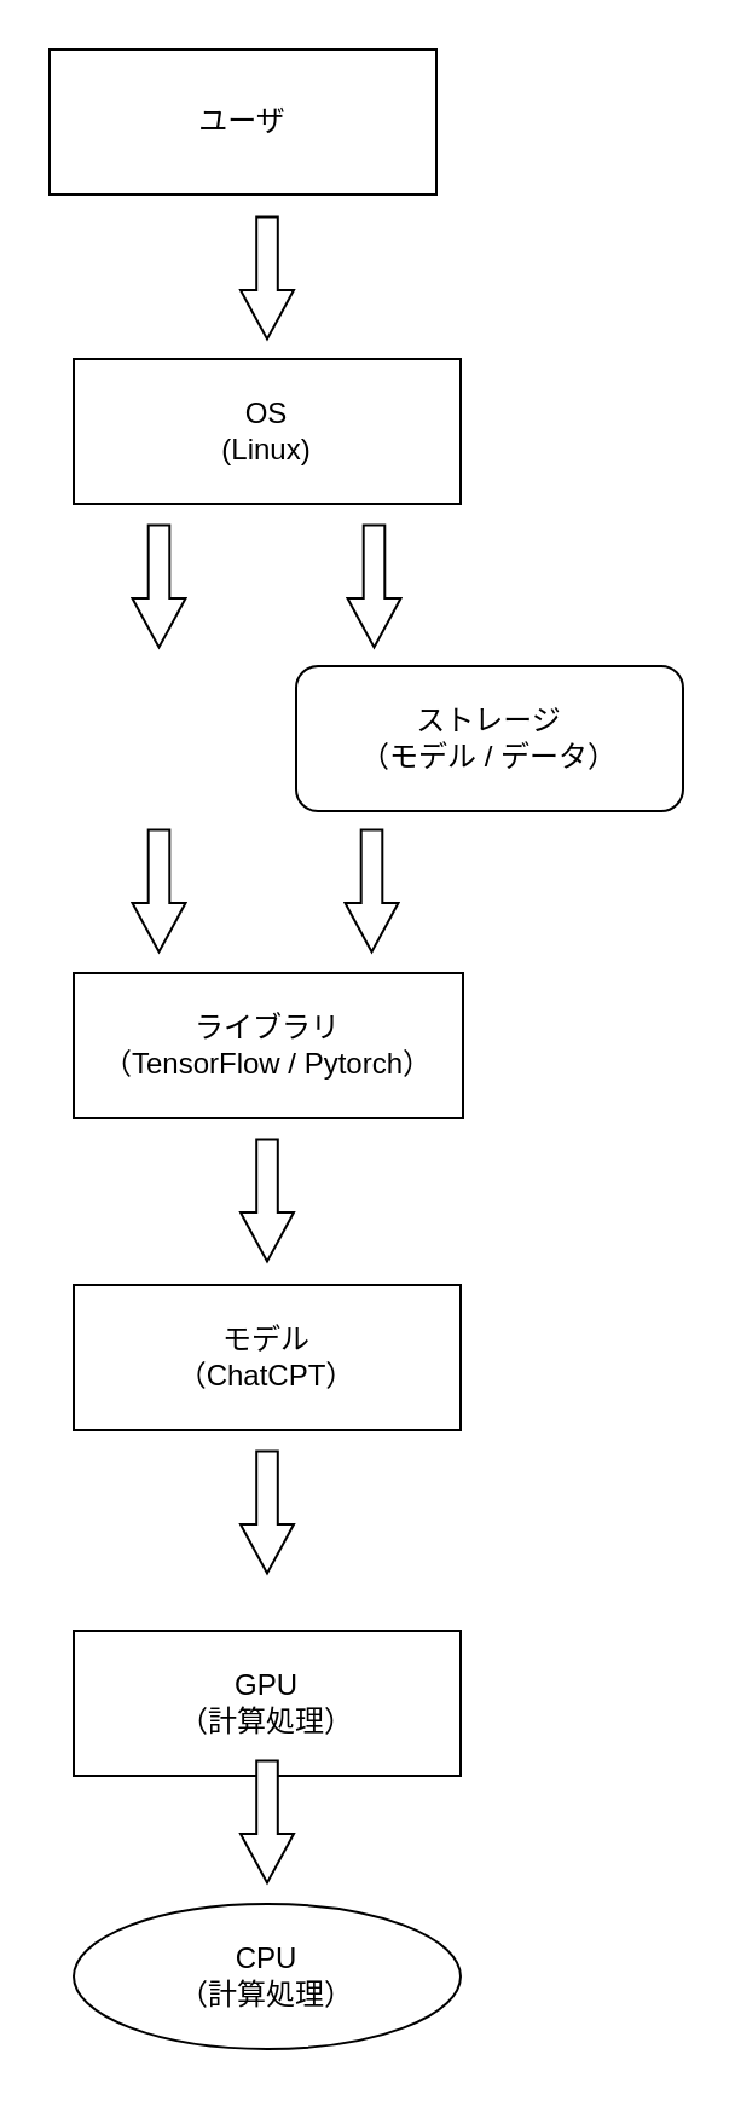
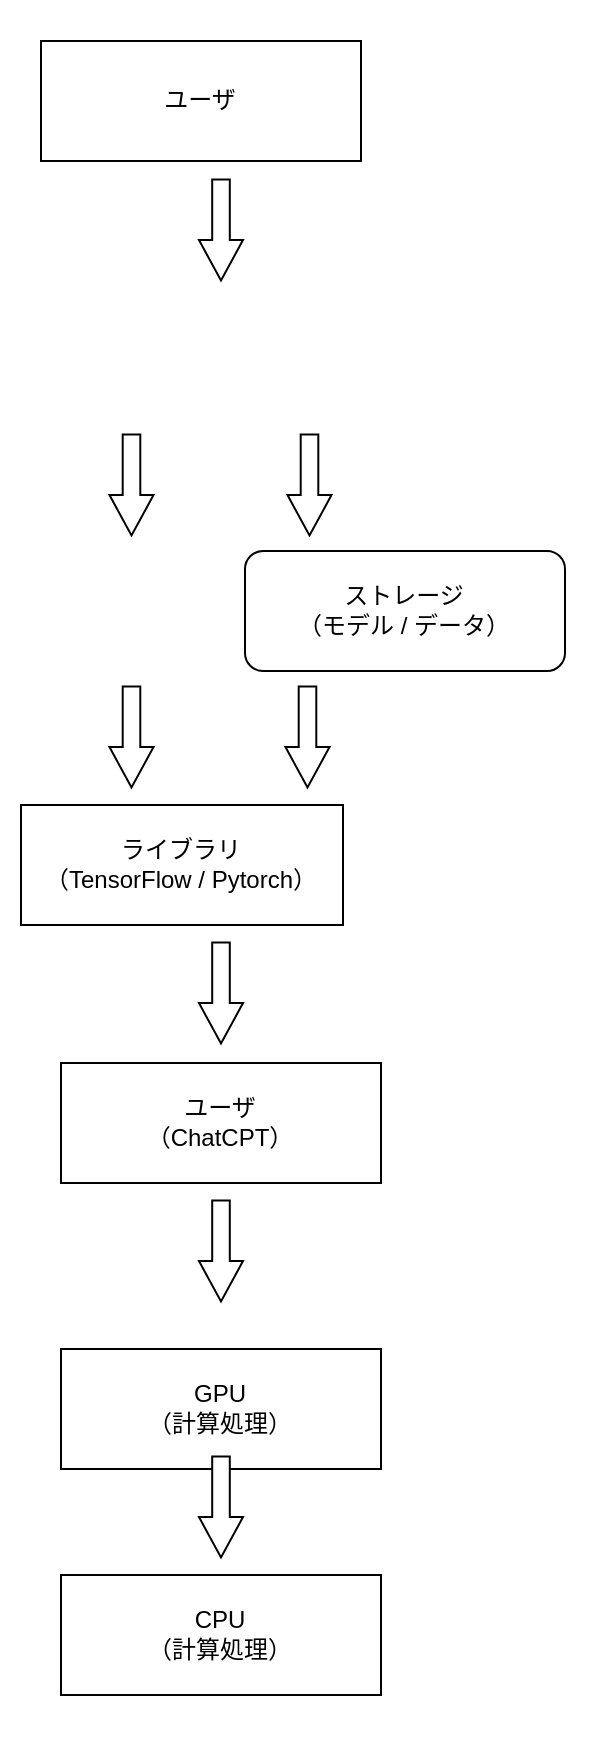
  <mxCell id="0" />
  <mxCell id="1" parent="0" />
  <mxCell id="2" value="ユーザ" style="rounded=0;whiteSpace=wrap;html=1;" parent="1" vertex="1"><mxGeometry x="20" y="20" width="160" height="60" as="geometry" /></mxCell>
- <mxCell id="3" value="OS&lt;div&gt;(Linux)&lt;/div&gt;" style="rounded=0;whiteSpace=wrap;html=1;" parent="1" vertex="1"><mxGeometry x="30" y="148" width="160" height="60" as="geometry" /></mxCell>
  <mxCell id="4" value="ストレージ&lt;div&gt;（モデル / データ）&lt;/div&gt;" style="whiteSpace=wrap;html=1;rounded=1;" parent="1" vertex="1"><mxGeometry x="122" y="275" width="160" height="60" as="geometry" /></mxCell>
- <mxCell id="5" value="ライブラリ&lt;div&gt;（TensorFlow / Pytorch）&lt;/div&gt;" style="rounded=0;whiteSpace=wrap;html=1;" parent="1" vertex="1"><mxGeometry x="30" y="402" width="161" height="60" as="geometry" /></mxCell>
- <mxCell id="6" value="モデル&lt;div&gt;（ChatCPT）&lt;/div&gt;" style="rounded=0;whiteSpace=wrap;html=1;" parent="1" vertex="1"><mxGeometry x="30" y="531" width="160" height="60" as="geometry" /></mxCell>
+ <mxCell id="5" value="ライブラリ&lt;div&gt;（TensorFlow / Pytorch）&lt;/div&gt;" style="rounded=0;whiteSpace=wrap;html=1;" parent="1" vertex="1"><mxGeometry x="10" y="402" width="161" height="60" as="geometry" /></mxCell>
+ <mxCell id="6" value="ユーザ&lt;div&gt;（ChatCPT）&lt;/div&gt;" style="rounded=0;whiteSpace=wrap;html=1;" parent="1" vertex="1"><mxGeometry x="30" y="531" width="160" height="60" as="geometry" /></mxCell>
  <mxCell id="7" value="GPU&lt;div&gt;（計算処理）&lt;/div&gt;" style="rounded=0;whiteSpace=wrap;html=1;" parent="1" vertex="1"><mxGeometry x="30" y="674" width="160" height="60" as="geometry" /></mxCell>
  <mxCell id="8" value="" style="shape=singleArrow;whiteSpace=wrap;html=1;arrowWidth=0.4;arrowSize=0.4;rotation=90;" parent="1" vertex="1"><mxGeometry x="84.75" y="103.5" width="50.5" height="22" as="geometry" /></mxCell>
  <mxCell id="9" value="" style="shape=singleArrow;whiteSpace=wrap;html=1;arrowWidth=0.4;arrowSize=0.4;rotation=90;" vertex="1" parent="1"><mxGeometry x="40" y="231" width="50.5" height="22" as="geometry" /></mxCell>
  <mxCell id="10" value="" style="shape=singleArrow;whiteSpace=wrap;html=1;arrowWidth=0.4;arrowSize=0.4;rotation=90;" vertex="1" parent="1"><mxGeometry x="129" y="231" width="50.5" height="22" as="geometry" /></mxCell>
  <mxCell id="11" value="" style="shape=singleArrow;whiteSpace=wrap;html=1;arrowWidth=0.4;arrowSize=0.4;rotation=90;" vertex="1" parent="1"><mxGeometry x="40" y="357" width="50.5" height="22" as="geometry" /></mxCell>
  <mxCell id="12" value="" style="shape=singleArrow;whiteSpace=wrap;html=1;arrowWidth=0.4;arrowSize=0.4;rotation=90;" vertex="1" parent="1"><mxGeometry x="128" y="357" width="50.5" height="22" as="geometry" /></mxCell>
  <mxCell id="13" value="" style="shape=singleArrow;whiteSpace=wrap;html=1;arrowWidth=0.4;arrowSize=0.4;rotation=90;" vertex="1" parent="1"><mxGeometry x="84.75" y="485" width="50.5" height="22" as="geometry" /></mxCell>
  <mxCell id="14" value="" style="shape=singleArrow;whiteSpace=wrap;html=1;arrowWidth=0.4;arrowSize=0.4;rotation=90;" vertex="1" parent="1"><mxGeometry x="84.75" y="614" width="50.5" height="22" as="geometry" /></mxCell>
  <mxCell id="15" style="edgeStyle=none;curved=1;rounded=0;orthogonalLoop=1;jettySize=auto;html=1;exitX=0.5;exitY=1;exitDx=0;exitDy=0;fontSize=12;startSize=8;endSize=8;" edge="1" parent="1" source="7" target="7"><mxGeometry relative="1" as="geometry" /></mxCell>
  <mxCell id="16" value="" style="shape=singleArrow;whiteSpace=wrap;html=1;arrowWidth=0.4;arrowSize=0.4;rotation=90;" vertex="1" parent="1"><mxGeometry x="84.75" y="742" width="50.5" height="22" as="geometry" /></mxCell>
- <mxCell id="17" value="CPU&lt;div&gt;（計算処理）&lt;/div&gt;" style="ellipse;whiteSpace=wrap;html=1;" vertex="1" parent="1"><mxGeometry x="30" y="787" width="160" height="60" as="geometry" /></mxCell>
+ <mxCell id="17" value="CPU&lt;div&gt;（計算処理）&lt;/div&gt;" style="rounded=0;whiteSpace=wrap;html=1;" vertex="1" parent="1"><mxGeometry x="30" y="787" width="160" height="60" as="geometry" /></mxCell>
